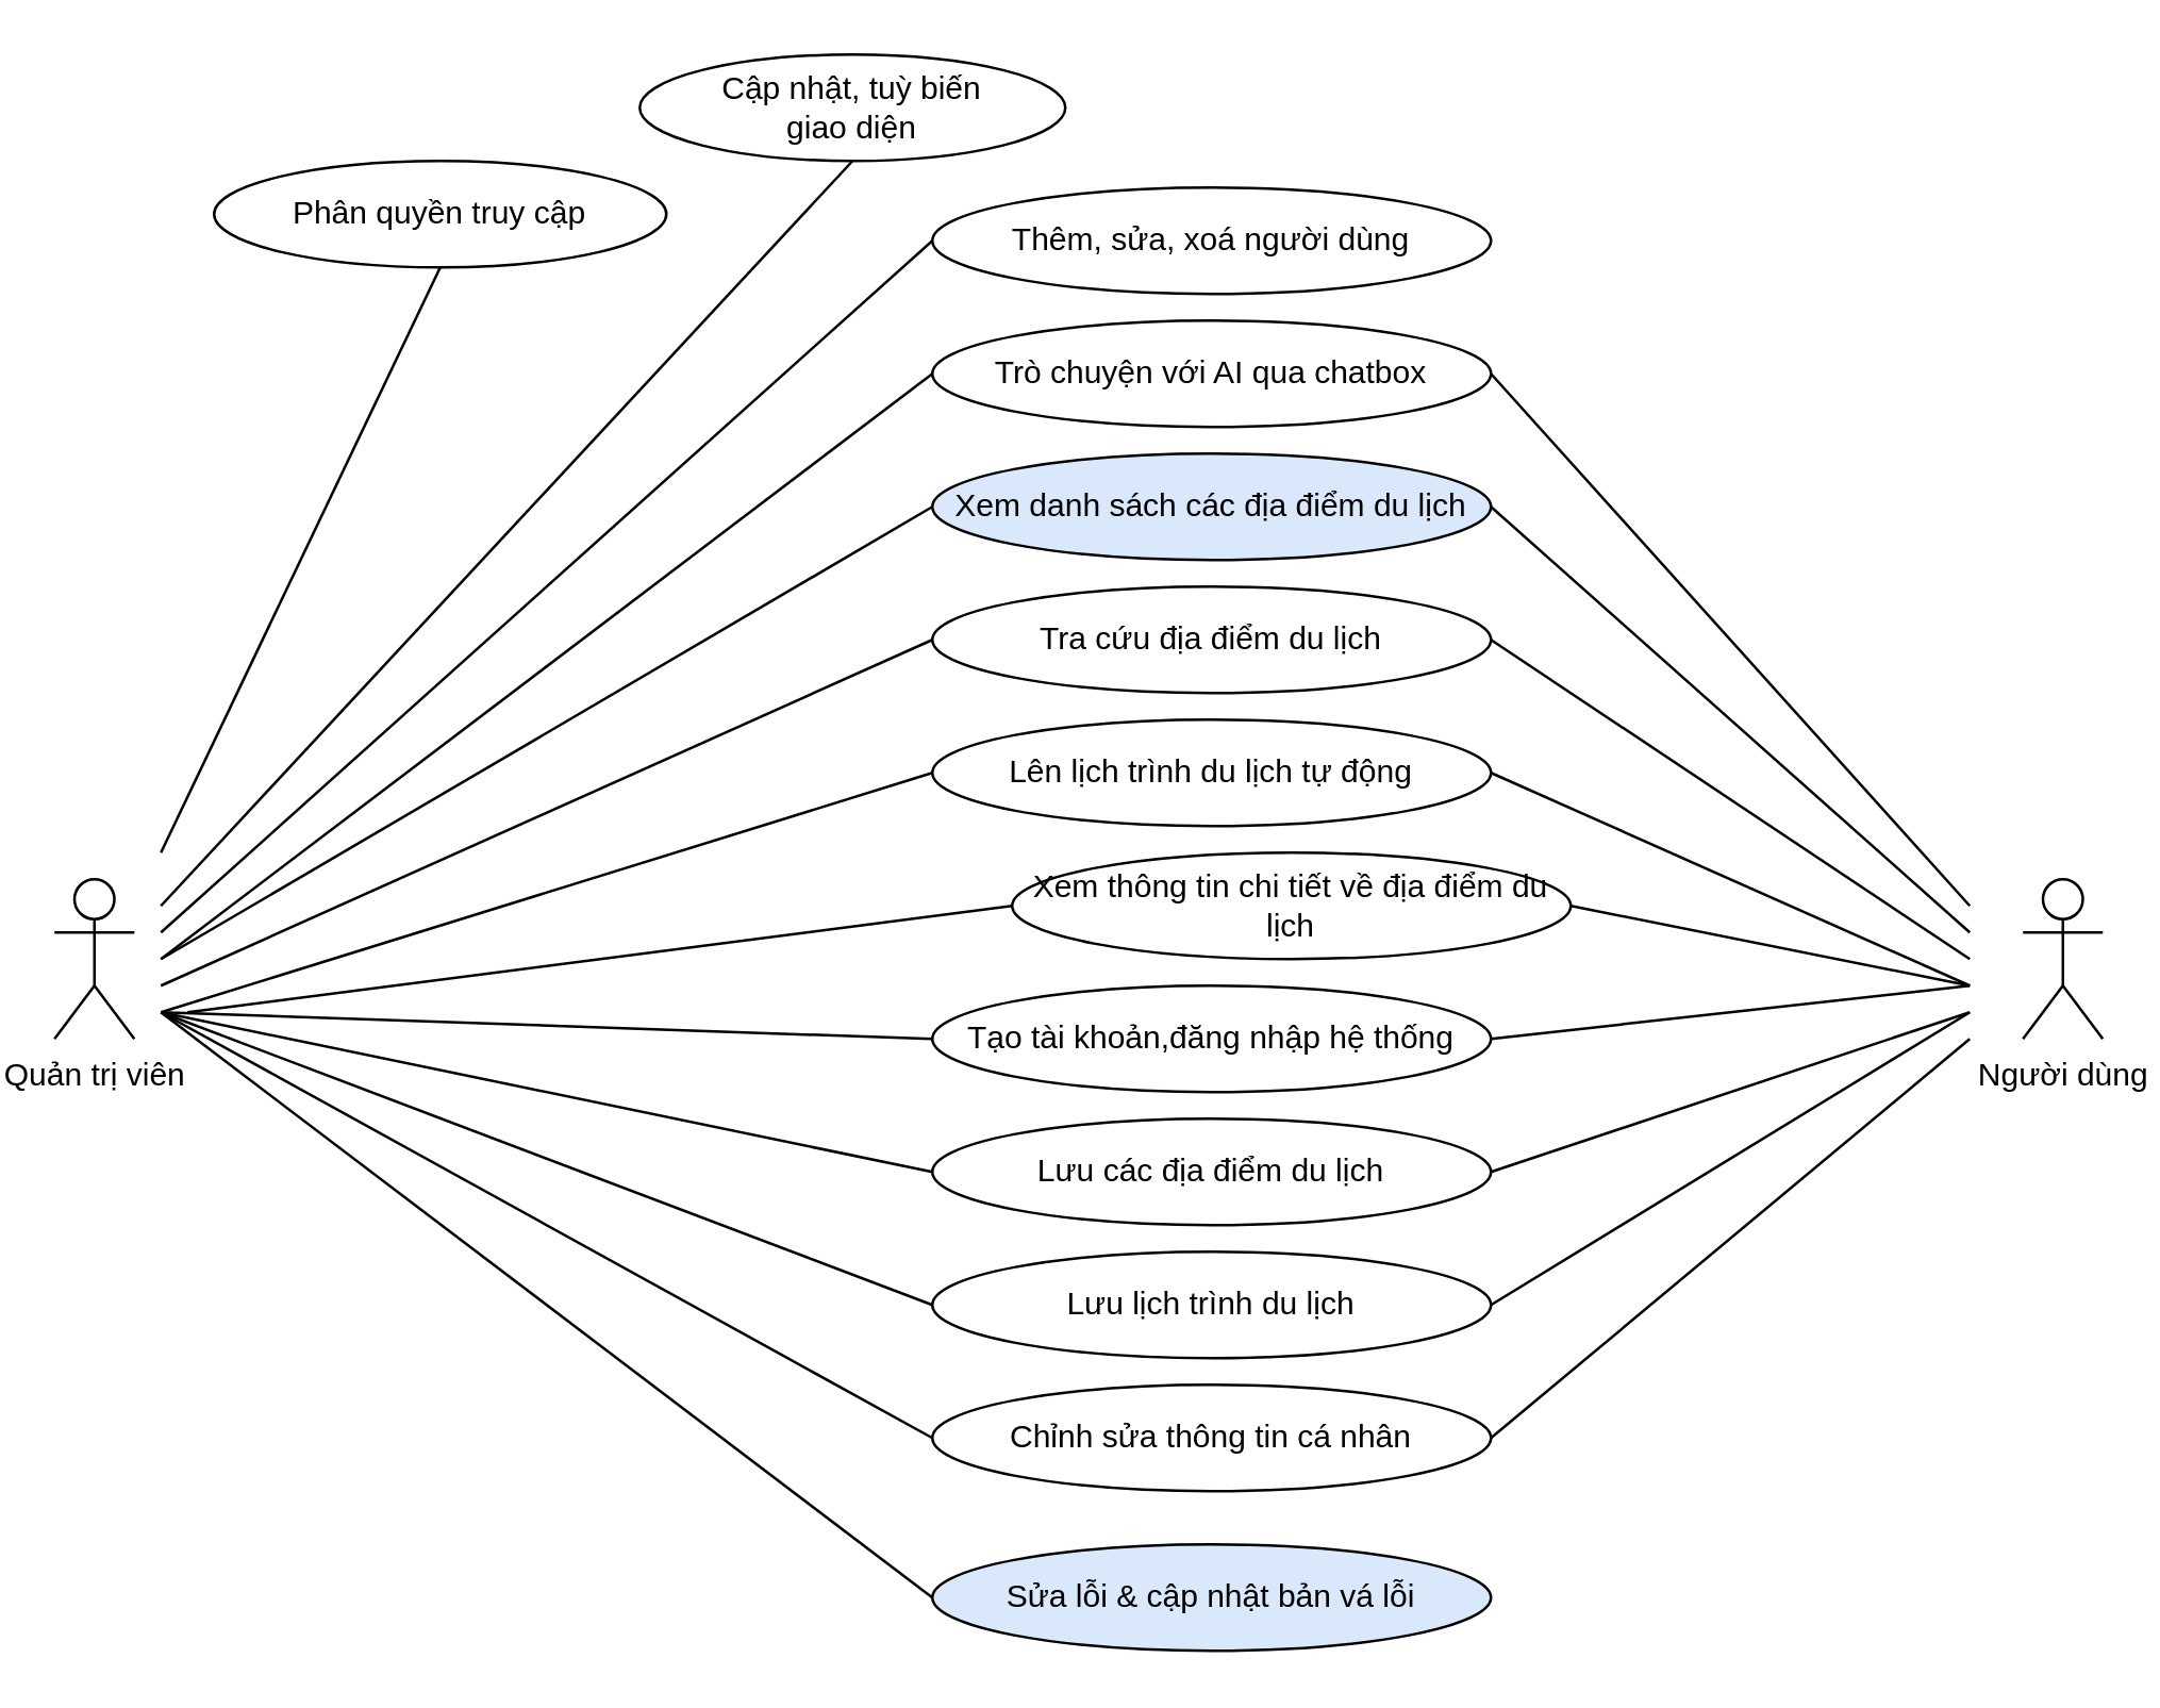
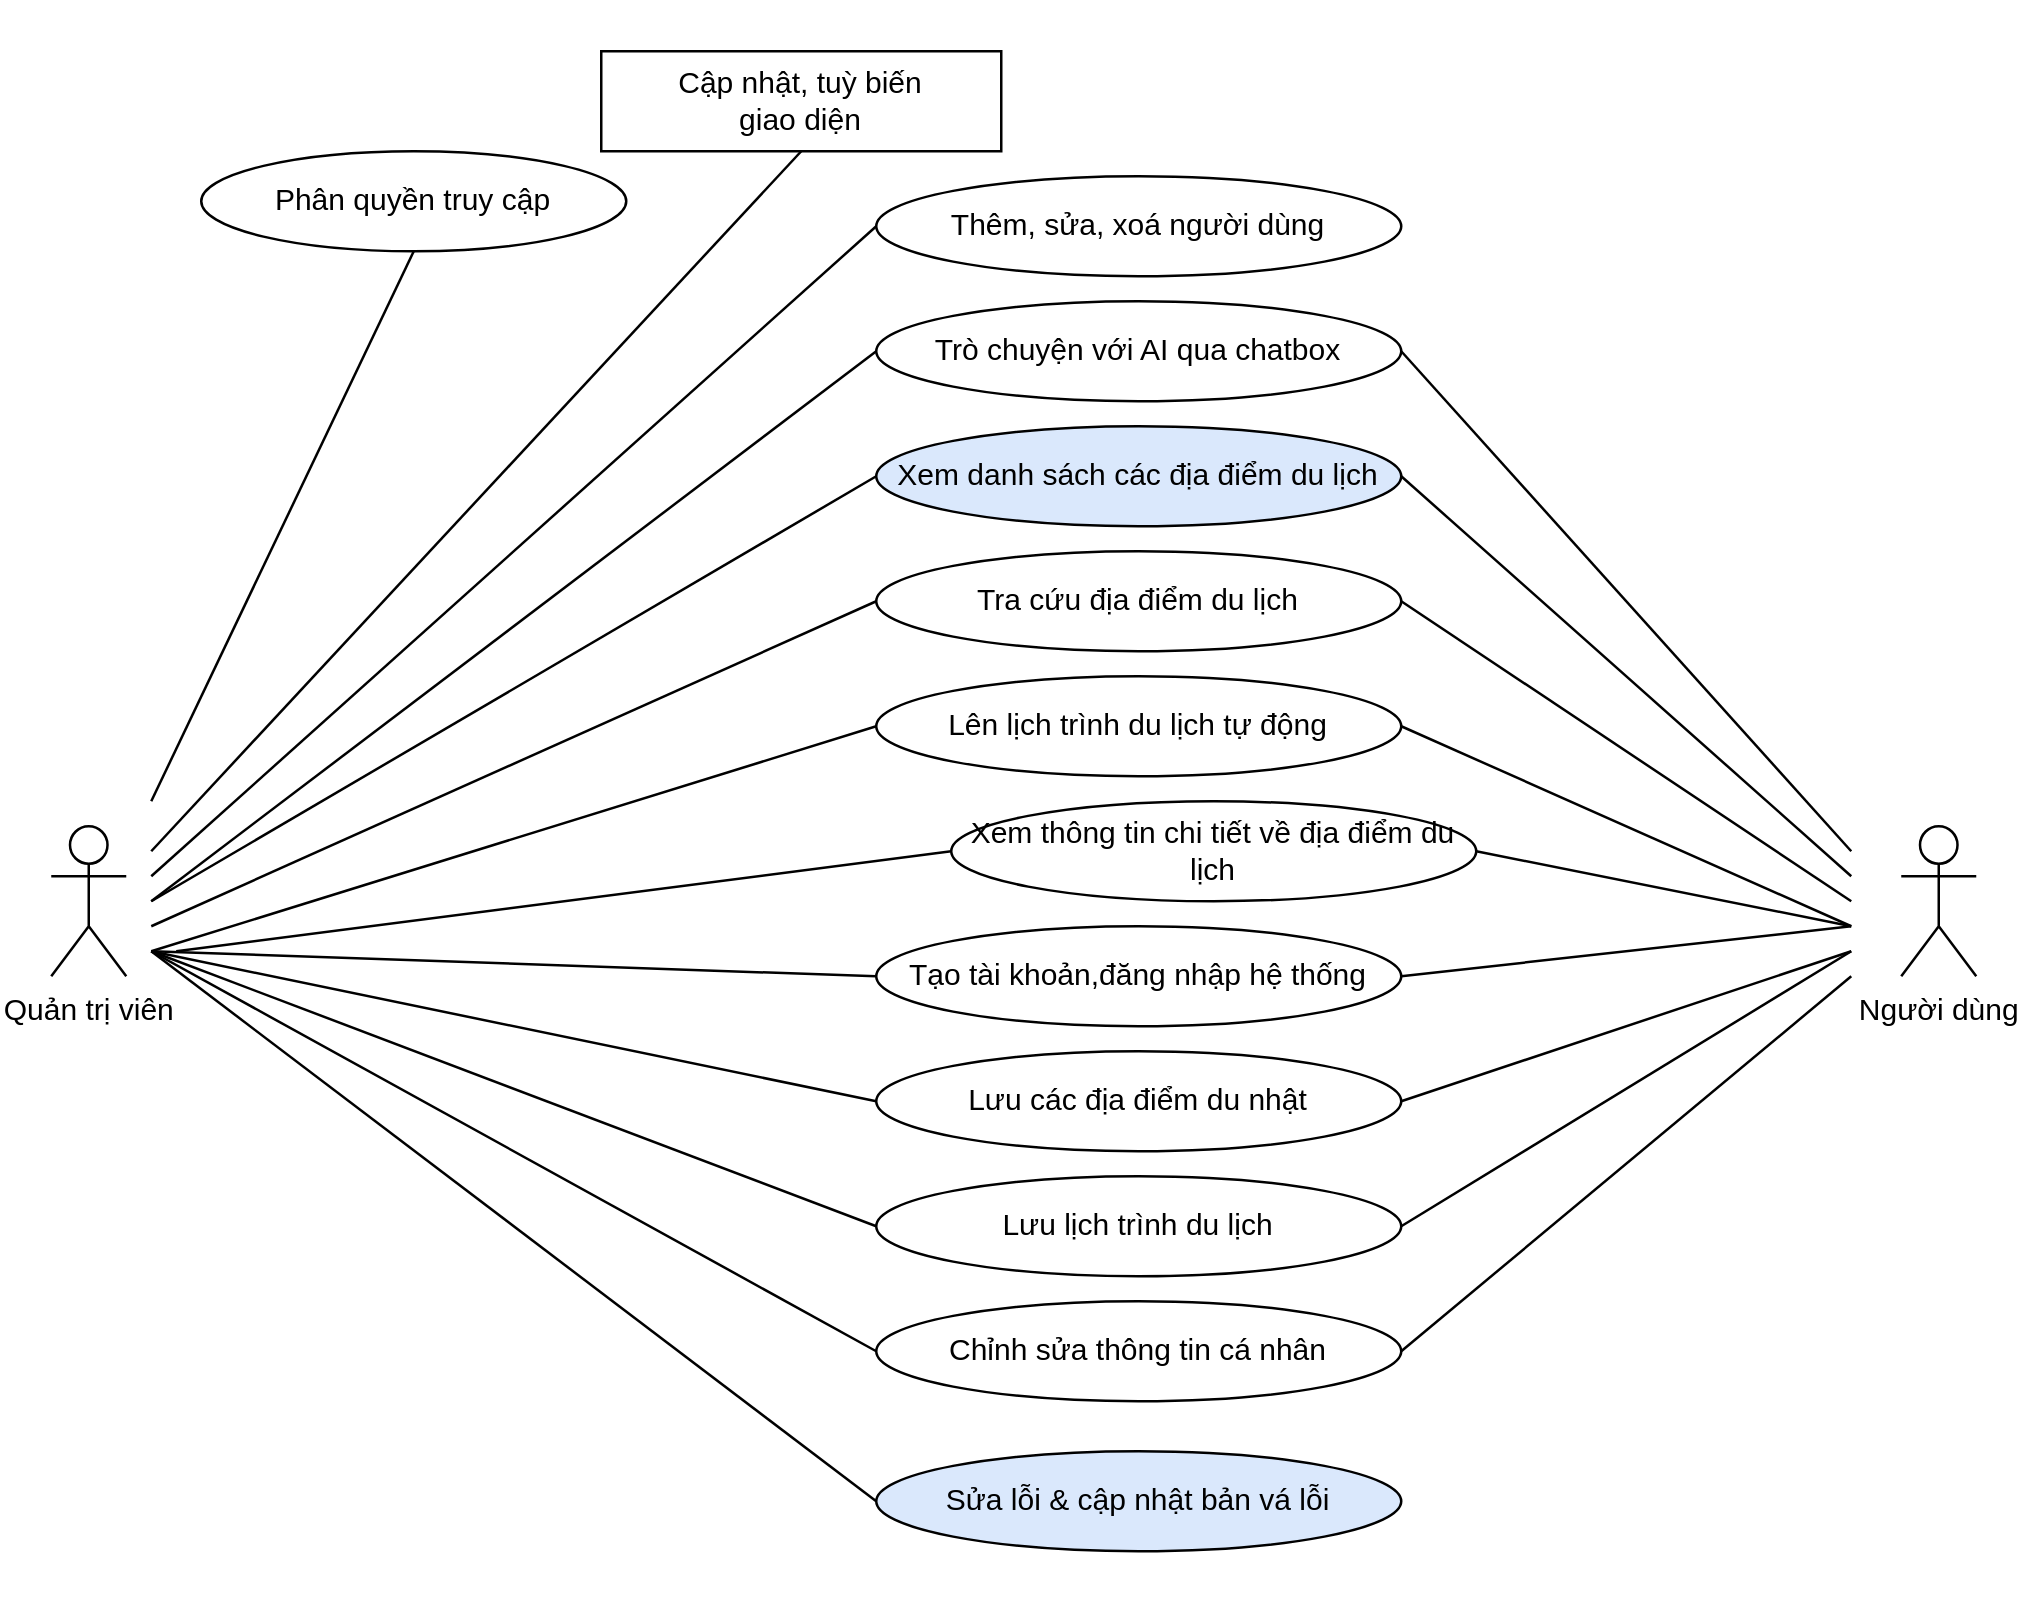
  <mxCell id="0" />
  <mxCell id="1" parent="0" />
  <mxCell id="2" value="Quản trị viên" style="shape=umlActor;verticalLabelPosition=bottom;verticalAlign=top;html=1;outlineConnect=0;fontSize=12;" vertex="1" parent="1"><mxGeometry x="20" y="330" width="30" height="60" as="geometry" /></mxCell>
  <mxCell id="3" value="" style="endArrow=none;html=1;rounded=0;entryX=0.5;entryY=1;entryDx=0;entryDy=0;fontSize=12;" edge="1" parent="1" target="4"><mxGeometry width="50" height="50" relative="1" as="geometry"><mxPoint x="60" y="320" as="sourcePoint" /><mxPoint x="170" y="230" as="targetPoint" /></mxGeometry></mxCell>
  <mxCell id="4" value="Phân quyền truy cập" style="ellipse;whiteSpace=wrap;html=1;fontSize=12;" vertex="1" parent="1"><mxGeometry x="80" y="60" width="170" height="40" as="geometry" /></mxCell>
  <mxCell id="5" value="" style="endArrow=none;html=1;rounded=0;entryX=0.5;entryY=1;entryDx=0;entryDy=0;fontSize=12;" edge="1" parent="1" target="6"><mxGeometry width="50" height="50" relative="1" as="geometry"><mxPoint x="60" y="340" as="sourcePoint" /><mxPoint x="390" y="240" as="targetPoint" /></mxGeometry></mxCell>
- <mxCell id="6" value="Cập nhật, tuỳ biến&lt;br&gt;&amp;nbsp;giao diện&amp;nbsp;" style="ellipse;whiteSpace=wrap;html=1;fontSize=12;" vertex="1" parent="1"><mxGeometry x="240" y="20" width="160" height="40" as="geometry" /></mxCell>
+ <mxCell id="6" value="Cập nhật, tuỳ biến&lt;br&gt;&amp;nbsp;giao diện&amp;nbsp;" style="whiteSpace=wrap;html=1;fontSize=12;rounded=0;" vertex="1" parent="1"><mxGeometry x="240" y="20" width="160" height="40" as="geometry" /></mxCell>
  <mxCell id="7" value="" style="endArrow=none;html=1;rounded=0;entryX=0;entryY=0.5;entryDx=0;entryDy=0;fontSize=12;" edge="1" parent="1" target="8"><mxGeometry width="50" height="50" relative="1" as="geometry"><mxPoint x="60" y="350" as="sourcePoint" /><mxPoint x="540" y="280" as="targetPoint" /></mxGeometry></mxCell>
  <mxCell id="8" value="Thêm, sửa, xoá người dùng" style="ellipse;whiteSpace=wrap;html=1;fontSize=12;" vertex="1" parent="1"><mxGeometry x="350" y="70" width="210" height="40" as="geometry" /></mxCell>
  <mxCell id="9" value="Người dùng" style="shape=umlActor;verticalLabelPosition=bottom;verticalAlign=top;html=1;outlineConnect=0;" vertex="1" parent="1"><mxGeometry x="760" y="330" width="30" height="60" as="geometry" /></mxCell>
  <mxCell id="10" value="" style="endArrow=none;html=1;rounded=0;entryX=1;entryY=0.5;entryDx=0;entryDy=0;fontSize=12;" edge="1" parent="1" target="11"><mxGeometry width="50" height="50" relative="1" as="geometry"><mxPoint x="740" y="350" as="sourcePoint" /><mxPoint x="780" y="155" as="targetPoint" /></mxGeometry></mxCell>
  <mxCell id="11" value="Xem danh sách các địa điểm du lịch" style="ellipse;whiteSpace=wrap;html=1;fontSize=12;fillColor=#dae8fc;" vertex="1" parent="1"><mxGeometry x="350" y="170" width="210" height="40" as="geometry" /></mxCell>
  <mxCell id="12" value="" style="endArrow=none;html=1;rounded=0;entryX=0;entryY=0.5;entryDx=0;entryDy=0;" edge="1" parent="1" target="11"><mxGeometry width="50" height="50" relative="1" as="geometry"><mxPoint x="60" y="360" as="sourcePoint" /><mxPoint x="510" y="280" as="targetPoint" /></mxGeometry></mxCell>
  <mxCell id="13" value="Tra cứu địa điểm du lịch" style="ellipse;whiteSpace=wrap;html=1;fontSize=12;" vertex="1" parent="1"><mxGeometry x="350" y="220" width="210" height="40" as="geometry" /></mxCell>
  <mxCell id="14" value="" style="endArrow=none;html=1;rounded=0;entryX=0;entryY=0.5;entryDx=0;entryDy=0;" edge="1" parent="1" target="13"><mxGeometry width="50" height="50" relative="1" as="geometry"><mxPoint x="60" y="370" as="sourcePoint" /><mxPoint x="200" y="340" as="targetPoint" /></mxGeometry></mxCell>
  <mxCell id="15" value="" style="endArrow=none;html=1;rounded=0;exitX=1;exitY=0.5;exitDx=0;exitDy=0;" edge="1" parent="1" source="13"><mxGeometry width="50" height="50" relative="1" as="geometry"><mxPoint x="690" y="410" as="sourcePoint" /><mxPoint x="740" y="360" as="targetPoint" /></mxGeometry></mxCell>
  <mxCell id="16" value="Trò chuyện với AI qua chatbox" style="ellipse;whiteSpace=wrap;html=1;fontSize=12;" vertex="1" parent="1"><mxGeometry x="350" y="120" width="210" height="40" as="geometry" /></mxCell>
  <mxCell id="17" value="" style="endArrow=none;html=1;rounded=0;entryX=0;entryY=0.5;entryDx=0;entryDy=0;" edge="1" parent="1" target="16"><mxGeometry width="50" height="50" relative="1" as="geometry"><mxPoint x="60" y="360" as="sourcePoint" /><mxPoint x="270" y="225" as="targetPoint" /></mxGeometry></mxCell>
  <mxCell id="18" value="" style="endArrow=none;html=1;rounded=0;entryX=1;entryY=0.5;entryDx=0;entryDy=0;" edge="1" parent="1" target="16"><mxGeometry width="50" height="50" relative="1" as="geometry"><mxPoint x="740" y="340" as="sourcePoint" /><mxPoint x="710" y="240" as="targetPoint" /></mxGeometry></mxCell>
  <mxCell id="19" value="Lên lịch trình du lịch tự động" style="ellipse;whiteSpace=wrap;html=1;fontSize=12;" vertex="1" parent="1"><mxGeometry x="350" y="270" width="210" height="40" as="geometry" /></mxCell>
  <mxCell id="20" value="" style="endArrow=none;html=1;rounded=0;entryX=0;entryY=0.5;entryDx=0;entryDy=0;" edge="1" parent="1" target="19"><mxGeometry width="50" height="50" relative="1" as="geometry"><mxPoint x="60" y="380" as="sourcePoint" /><mxPoint x="240" y="360" as="targetPoint" /></mxGeometry></mxCell>
  <mxCell id="21" value="" style="endArrow=none;html=1;rounded=0;exitX=1;exitY=0.5;exitDx=0;exitDy=0;" edge="1" parent="1" source="19"><mxGeometry width="50" height="50" relative="1" as="geometry"><mxPoint x="690" y="420" as="sourcePoint" /><mxPoint x="740" y="370" as="targetPoint" /></mxGeometry></mxCell>
  <mxCell id="22" value="Xem thông tin chi tiết về địa điểm du lịch" style="ellipse;whiteSpace=wrap;html=1;fontSize=12;" vertex="1" parent="1"><mxGeometry x="380" y="320" width="210" height="40" as="geometry" /></mxCell>
  <mxCell id="23" value="" style="endArrow=none;html=1;rounded=0;entryX=0;entryY=0.5;entryDx=0;entryDy=0;" edge="1" parent="1" target="22"><mxGeometry width="50" height="50" relative="1" as="geometry"><mxPoint x="70" y="380" as="sourcePoint" /><mxPoint x="315" y="350" as="targetPoint" /></mxGeometry></mxCell>
  <mxCell id="24" value="" style="endArrow=none;html=1;rounded=0;exitX=1;exitY=0.5;exitDx=0;exitDy=0;" edge="1" parent="1" source="22"><mxGeometry width="50" height="50" relative="1" as="geometry"><mxPoint x="690" y="420" as="sourcePoint" /><mxPoint x="740" y="370" as="targetPoint" /></mxGeometry></mxCell>
  <mxCell id="25" value="Tạo tài khoản,đăng nhập hệ thống" style="ellipse;whiteSpace=wrap;html=1;fontSize=12;" vertex="1" parent="1"><mxGeometry x="350" y="370" width="210" height="40" as="geometry" /></mxCell>
  <mxCell id="26" value="" style="endArrow=none;html=1;rounded=0;entryX=0;entryY=0.5;entryDx=0;entryDy=0;" edge="1" parent="1" target="25"><mxGeometry width="50" height="50" relative="1" as="geometry"><mxPoint x="60" y="380" as="sourcePoint" /><mxPoint x="340" y="375" as="targetPoint" /></mxGeometry></mxCell>
  <mxCell id="27" value="" style="endArrow=none;html=1;rounded=0;exitX=1;exitY=0.5;exitDx=0;exitDy=0;" edge="1" parent="1" source="25"><mxGeometry width="50" height="50" relative="1" as="geometry"><mxPoint x="690" y="420" as="sourcePoint" /><mxPoint x="740" y="370" as="targetPoint" /></mxGeometry></mxCell>
- <mxCell id="28" value="Lưu các địa điểm du lịch" style="ellipse;whiteSpace=wrap;html=1;fontSize=12;" vertex="1" parent="1"><mxGeometry x="350" y="420" width="210" height="40" as="geometry" /></mxCell>
+ <mxCell id="28" value="Lưu các địa điểm du nhật" style="ellipse;whiteSpace=wrap;html=1;fontSize=12;" vertex="1" parent="1"><mxGeometry x="350" y="420" width="210" height="40" as="geometry" /></mxCell>
  <mxCell id="29" value="" style="endArrow=none;html=1;rounded=0;exitX=1;exitY=0.5;exitDx=0;exitDy=0;" edge="1" parent="1" source="28"><mxGeometry width="50" height="50" relative="1" as="geometry"><mxPoint x="590" y="480" as="sourcePoint" /><mxPoint x="740" y="380" as="targetPoint" /></mxGeometry></mxCell>
  <mxCell id="30" value="" style="endArrow=none;html=1;rounded=0;entryX=0;entryY=0.5;entryDx=0;entryDy=0;" edge="1" parent="1" target="28"><mxGeometry width="50" height="50" relative="1" as="geometry"><mxPoint x="60" y="380" as="sourcePoint" /><mxPoint x="360" y="400" as="targetPoint" /></mxGeometry></mxCell>
  <mxCell id="31" value="Lưu lịch trình du lịch" style="ellipse;whiteSpace=wrap;html=1;fontSize=12;" vertex="1" parent="1"><mxGeometry x="350" y="470" width="210" height="40" as="geometry" /></mxCell>
  <mxCell id="32" value="" style="endArrow=none;html=1;rounded=0;entryX=0;entryY=0.5;entryDx=0;entryDy=0;" edge="1" parent="1" target="31"><mxGeometry width="50" height="50" relative="1" as="geometry"><mxPoint x="60" y="380" as="sourcePoint" /><mxPoint x="320" y="470" as="targetPoint" /></mxGeometry></mxCell>
  <mxCell id="33" value="" style="endArrow=none;html=1;rounded=0;exitX=1;exitY=0.5;exitDx=0;exitDy=0;" edge="1" parent="1" source="31"><mxGeometry width="50" height="50" relative="1" as="geometry"><mxPoint x="690" y="430" as="sourcePoint" /><mxPoint x="740" y="380" as="targetPoint" /></mxGeometry></mxCell>
  <mxCell id="34" value="Chỉnh sửa thông tin cá nhân" style="ellipse;whiteSpace=wrap;html=1;fontSize=12;" vertex="1" parent="1"><mxGeometry x="350" y="520" width="210" height="40" as="geometry" /></mxCell>
  <mxCell id="35" value="" style="endArrow=none;html=1;rounded=0;exitX=1;exitY=0.5;exitDx=0;exitDy=0;" edge="1" parent="1" source="34"><mxGeometry width="50" height="50" relative="1" as="geometry"><mxPoint x="690" y="440" as="sourcePoint" /><mxPoint x="740" y="390" as="targetPoint" /></mxGeometry></mxCell>
  <mxCell id="36" value="Sửa lỗi &amp;amp; cập nhật bản vá lỗi" style="ellipse;whiteSpace=wrap;html=1;fontSize=12;fillColor=#dae8fc;" vertex="1" parent="1"><mxGeometry x="350" y="580" width="210" height="40" as="geometry" /></mxCell>
  <mxCell id="37" value="" style="endArrow=none;html=1;rounded=0;entryX=0;entryY=0.5;entryDx=0;entryDy=0;" edge="1" parent="1" target="36"><mxGeometry width="50" height="50" relative="1" as="geometry"><mxPoint x="60" y="380" as="sourcePoint" /><mxPoint x="240" y="490" as="targetPoint" /></mxGeometry></mxCell>
  <mxCell id="38" value="" style="endArrow=none;html=1;rounded=0;entryX=0;entryY=0.5;entryDx=0;entryDy=0;" edge="1" parent="1" target="34"><mxGeometry width="50" height="50" relative="1" as="geometry"><mxPoint x="60" y="380" as="sourcePoint" /><mxPoint x="310" y="500" as="targetPoint" /></mxGeometry></mxCell>
